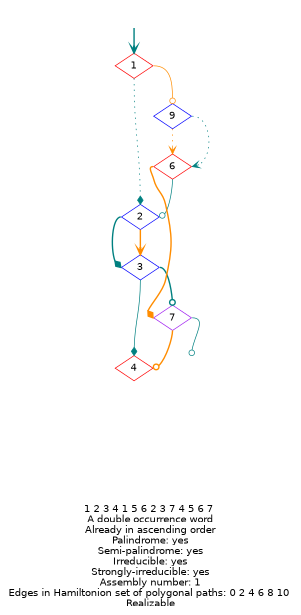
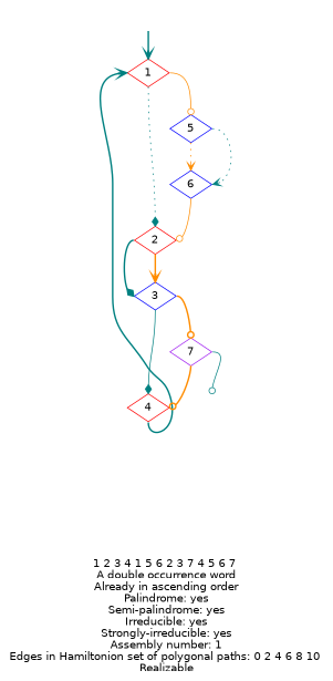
  digraph {
    fontname=Helvetica
    label="1 2 3 4 1 5 6 2 3 7 4 5 6 7 \nA double occurrence word\nAlready in ascending order\nPalindrome: yes\nSemi-palindrome: yes\nIrreducible: yes\nStrongly-irreducible: yes\nAssembly number: 1\nEdges in Hamiltonion set of polygonal paths: 0 2 4 6 8 10 \nRealizable\n"
    node [fontname=Helvetica shape=diamond color=red]
    edge [arrowhead=vee color=teal headport=n style=bold tailport=s]
    a [style=invis color=""]
    1
-   2 [color=blue]
-   5 [color=blue label=9]
+   2
+   5 [color=blue]
    b [style=invis color=""]
    3 [color=blue]
-   6
+   6 [color=blue]
    4
    7 [color=purple]
    a -> 1
    1 -> 2 [arrowhead=diamond style=dotted]
    1 -> 5 [arrowhead=odot color=darkorange style=solid tailport=e]
    2 -> 3 [color=darkorange]
    2 -> 3 [arrowhead=diamond headport=w tailport=w]
    5 -> 6 [color=darkorange style=dotted]
    5 -> 6 [headport=e style=dotted tailport=e]
    3 -> 4 [arrowhead=diamond style=solid]
-   3 -> 7 [arrowhead=odot tailport=e]
-   6 -> 2 [arrowhead=odot headport=e style=solid]
-   6 -> 7 [arrowhead=diamond color=darkorange headport=w tailport=w]
+   3 -> 7 [arrowhead=odot color=darkorange tailport=e]
+   6 -> 2 [arrowhead=odot color=darkorange headport=e style=solid]
+   4 -> 1 [headport=w]
    7 -> b [arrowhead=odot style=solid tailport=e]
    7 -> 4 [arrowhead=odot color=darkorange headport=e]
  }
